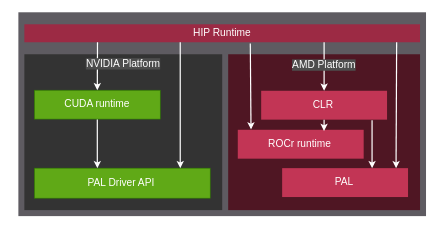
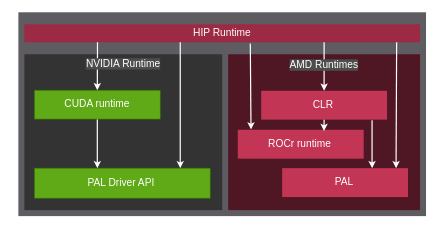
  <mxCell id="0" />
  <mxCell id="1" parent="0" />
  <mxCell id="2" value="" style="rounded=0;whiteSpace=wrap;html=1;fillColor=#5E5B61;fontColor=#FFFFFF;strokeColor=none;spacing=0;" parent="1" vertex="1"><mxGeometry y="20" width="680" height="340" as="geometry" x="30" /></mxCell>
  <mxCell id="3" value="Runtimes" style="text;strokeColor=none;fillColor=none;align=center;verticalAlign=middle;rounded=0;fontFamily=Helvetica;fontSize=17;fontColor=#FFFFFF;" parent="1" vertex="1"><mxGeometry x="20" y="40" width="610" height="30" as="geometry" /></mxCell>
  <mxCell id="4" value="" style="rounded=0;whiteSpace=wrap;html=1;fillColor=#9C2A44;fontColor=#FFFFFF;strokeColor=none;" parent="1" vertex="1"><mxGeometry x="40" y="40" width="660" height="30" as="geometry" /></mxCell>
  <mxCell id="5" value="&lt;font face=&quot;Helvetica&quot;&gt;HIP Runtime&lt;/font&gt;" style="text;html=1;strokeColor=none;fillColor=none;align=center;verticalAlign=middle;whiteSpace=wrap;rounded=0;fontSize=17;fontColor=#FFFFFF;" parent="1" vertex="1"><mxGeometry x="40" y="40" width="660" height="30" as="geometry" /></mxCell>
  <mxCell id="6" value="" style="group" parent="1" vertex="1" connectable="0"><mxGeometry x="40" y="90" width="330" height="260" as="geometry" /></mxCell>
  <mxCell id="7" value="" style="rounded=0;whiteSpace=wrap;html=1;fillColor=#333333;fontColor=#FFFFFF;strokeColor=none;" parent="6" vertex="1"><mxGeometry width="330" height="260" as="geometry" /></mxCell>
  <mxCell id="8" value="" style="group" parent="6" vertex="1" connectable="0"><mxGeometry x="16.67" y="190.003" width="293.33" height="50.107" as="geometry" /></mxCell>
  <mxCell id="9" value="" style="rounded=0;whiteSpace=wrap;html=1;fillColor=#60a917;fontColor=#ffffff;strokeColor=#2D7600;" parent="8" vertex="1"><mxGeometry width="293.33" height="50.107" as="geometry" /></mxCell>
  <mxCell id="10" value="&lt;div&gt;PAL Driver API&lt;/div&gt;" style="text;html=1;strokeColor=none;fillColor=none;align=center;verticalAlign=middle;whiteSpace=wrap;rounded=0;fontSize=17;fontColor=#FFFFFF;" parent="8" vertex="1"><mxGeometry x="10.964" y="8.351" width="266.799" height="33.405" as="geometry" /></mxCell>
  <mxCell id="11" value="" style="endArrow=classic;startArrow=none;html=1;rounded=0;strokeWidth=2;startFill=0;exitX=0.5;exitY=1;exitDx=0;exitDy=0;entryX=0.358;entryY=0;entryDx=0;entryDy=0;entryPerimeter=0;strokeColor=#FFFFFF;" edge="1" parent="6" source="13" target="9"><mxGeometry width="50" height="50" relative="1" as="geometry"><mxPoint x="103.335" y="108.22" as="sourcePoint" /><mxPoint x="85" y="145.6" as="targetPoint" /></mxGeometry></mxCell>
  <mxCell id="12" value="" style="group" vertex="1" connectable="0" parent="6"><mxGeometry x="16.67" y="60" width="210" height="48.18" as="geometry" /></mxCell>
  <mxCell id="13" value="" style="rounded=0;whiteSpace=wrap;html=1;fillColor=#60a917;fontColor=#ffffff;strokeColor=#2D7600;" vertex="1" parent="12"><mxGeometry width="210.0" height="48.18" as="geometry" /></mxCell>
  <mxCell id="14" value="&lt;div&gt;CUDA runtime&lt;/div&gt;" style="text;html=1;strokeColor=none;fillColor=none;align=center;verticalAlign=middle;whiteSpace=wrap;rounded=0;fontSize=17;fontColor=#FFFFFF;" vertex="1" parent="12"><mxGeometry x="9.5" y="8.03" width="191.006" height="32.12" as="geometry" /></mxCell>
  <mxCell id="15" value="" style="endArrow=classic;startArrow=none;html=1;rounded=0;strokeWidth=2;startFill=0;strokeColor=#FFFFFF;" parent="1" edge="1"><mxGeometry width="50" height="50" relative="1" as="geometry"><mxPoint x="300" y="70" as="sourcePoint" /><mxPoint x="300" y="280" as="targetPoint" /></mxGeometry></mxCell>
  <mxCell id="16" value="" style="rounded=0;whiteSpace=wrap;html=1;fillColor=#4F1623;fontColor=#FFFFFF;strokeColor=none;" parent="1" vertex="1"><mxGeometry x="380" y="90" width="320" height="260" as="geometry" /></mxCell>
  <mxCell id="17" value="" style="group" vertex="1" connectable="0" parent="1"><mxGeometry x="396" y="216" width="210" height="48.18" as="geometry" /></mxCell>
  <mxCell id="18" value="" style="rounded=0;whiteSpace=wrap;html=1;fillColor=#C23555;fontColor=#FFFFFF;strokeColor=none;" vertex="1" parent="17"><mxGeometry width="210.0" height="48.18" as="geometry" /></mxCell>
  <mxCell id="19" value="&lt;div&gt;ROCr runtime&lt;/div&gt;" style="text;html=1;strokeColor=none;fillColor=none;align=center;verticalAlign=middle;whiteSpace=wrap;rounded=0;fontSize=17;fontColor=#FFFFFF;" vertex="1" parent="17"><mxGeometry x="7.85" y="8.03" width="191.006" height="32.12" as="geometry" /></mxCell>
  <mxCell id="20" value="" style="group" vertex="1" connectable="0" parent="1"><mxGeometry x="470" y="280" width="210" height="48.18" as="geometry" /></mxCell>
  <mxCell id="21" value="" style="rounded=0;whiteSpace=wrap;html=1;fillColor=#C23555;fontColor=#FFFFFF;strokeColor=none;" vertex="1" parent="20"><mxGeometry width="210.0" height="48.18" as="geometry" /></mxCell>
  <mxCell id="22" value="&lt;div&gt;PAL&lt;/div&gt;" style="text;html=1;strokeColor=none;fillColor=none;align=center;verticalAlign=middle;whiteSpace=wrap;rounded=0;fontSize=17;fontColor=#FFFFFF;" vertex="1" parent="20"><mxGeometry x="7.85" y="8.03" width="191.006" height="32.12" as="geometry" /></mxCell>
  <mxCell id="23" value="" style="endArrow=classic;startArrow=none;html=1;rounded=0;strokeWidth=2;startFill=0;exitX=0.571;exitY=1.064;exitDx=0;exitDy=0;exitPerimeter=0;entryX=0.105;entryY=-0.012;entryDx=0;entryDy=0;entryPerimeter=0;strokeColor=#FFFFFF;" parent="1" edge="1" target="18" source="5"><mxGeometry width="50" height="50" relative="1" as="geometry"><mxPoint x="420" y="70" as="sourcePoint" /><mxPoint x="417" y="210" as="targetPoint" /></mxGeometry></mxCell>
  <mxCell id="24" value="" style="endArrow=classic;startArrow=none;html=1;rounded=0;strokeWidth=2;startFill=0;strokeColor=#FFFFFF;" parent="1" edge="1"><mxGeometry width="50" height="50" relative="1" as="geometry"><mxPoint x="661" y="70" as="sourcePoint" /><mxPoint x="660" y="280" as="targetPoint" /></mxGeometry></mxCell>
  <mxCell id="25" value="" style="group" vertex="1" connectable="0" parent="1"><mxGeometry x="435" y="150.91" width="210" height="48.18" as="geometry" /></mxCell>
  <mxCell id="26" value="" style="rounded=0;whiteSpace=wrap;html=1;fillColor=#C23555;fontColor=#FFFFFF;strokeColor=none;" vertex="1" parent="25"><mxGeometry width="210.0" height="48.18" as="geometry" /></mxCell>
  <mxCell id="27" value="&lt;div&gt;CLR&lt;/div&gt;" style="text;html=1;strokeColor=none;fillColor=none;align=center;verticalAlign=middle;whiteSpace=wrap;rounded=0;fontSize=17;fontColor=#FFFFFF;" vertex="1" parent="25"><mxGeometry x="7.85" y="8.03" width="191.006" height="32.12" as="geometry" /></mxCell>
  <mxCell id="28" value="" style="endArrow=classic;startArrow=none;html=1;rounded=0;strokeWidth=2;startFill=0;entryX=0.5;entryY=0;entryDx=0;entryDy=0;strokeColor=#FFFFFF;" edge="1" parent="1" target="26"><mxGeometry width="50" height="50" relative="1" as="geometry"><mxPoint x="540" y="70" as="sourcePoint" /><mxPoint x="670" y="300" as="targetPoint" /></mxGeometry></mxCell>
  <mxCell id="29" value="" style="endArrow=classic;startArrow=none;html=1;rounded=0;strokeWidth=2;startFill=0;strokeColor=#FFFFFF;" edge="1" parent="1"><mxGeometry width="50" height="50" relative="1" as="geometry"><mxPoint x="620" y="200" as="sourcePoint" /><mxPoint x="620" y="280" as="targetPoint" /></mxGeometry></mxCell>
  <mxCell id="30" value="" style="endArrow=classic;startArrow=none;html=1;rounded=0;strokeWidth=2;startFill=0;exitX=0.5;exitY=1;exitDx=0;exitDy=0;entryX=0.685;entryY=0.041;entryDx=0;entryDy=0;entryPerimeter=0;strokeColor=#FFFFFF;" edge="1" parent="1" source="26" target="18"><mxGeometry width="50" height="50" relative="1" as="geometry"><mxPoint x="630" y="210" as="sourcePoint" /><mxPoint x="630" y="290" as="targetPoint" /></mxGeometry></mxCell>
  <mxCell id="31" value="" style="endArrow=classic;startArrow=none;html=1;rounded=0;strokeWidth=2;startFill=0;entryX=0.5;entryY=0;entryDx=0;entryDy=0;strokeColor=#FFFFFF;" parent="1" target="13" edge="1"><mxGeometry width="50" height="50" relative="1" as="geometry"><mxPoint x="162" y="70" as="sourcePoint" /><mxPoint x="125" y="150" as="targetPoint" /></mxGeometry></mxCell>
- <mxCell id="32" value="&lt;font face=&quot;Helvetica&quot;&gt;&lt;span style=&quot;background-color: rgb(77, 77, 77);&quot;&gt;AMD Platform&lt;/span&gt;&lt;br&gt;&lt;/font&gt;" style="text;html=1;strokeColor=none;fillColor=none;align=center;verticalAlign=middle;whiteSpace=wrap;rounded=0;fontSize=17;fontColor=#FFFFFF;" parent="1" vertex="1"><mxGeometry x="470" y="94" width="140" height="30" as="geometry" /></mxCell>
- <mxCell id="33" value="&lt;font style=&quot;background-color: rgb(77, 77, 77);&quot;&gt;NVIDIA Platform&lt;/font&gt;" style="text;html=1;strokeColor=none;fillColor=none;align=center;verticalAlign=middle;whiteSpace=wrap;rounded=0;fontSize=17;fontColor=#FFFFFF;" parent="1" vertex="1"><mxGeometry x="40" y="90" width="330" height="34.039" as="geometry" /></mxCell>
+ <mxCell id="32" value="&lt;font face=&quot;Helvetica&quot;&gt;&lt;span style=&quot;background-color: rgb(77, 77, 77);&quot;&gt;AMD Runtimes&lt;/span&gt;&lt;br&gt;&lt;/font&gt;" style="text;html=1;strokeColor=none;fillColor=none;align=center;verticalAlign=middle;whiteSpace=wrap;rounded=0;fontSize=17;fontColor=#FFFFFF;" parent="1" vertex="1"><mxGeometry x="470" y="94" width="140" height="30" as="geometry" /></mxCell>
+ <mxCell id="33" value="&lt;font style=&quot;background-color: rgb(77, 77, 77);&quot;&gt;NVIDIA Runtime&lt;/font&gt;" style="text;html=1;strokeColor=none;fillColor=none;align=center;verticalAlign=middle;whiteSpace=wrap;rounded=0;fontSize=17;fontColor=#FFFFFF;" parent="1" vertex="1"><mxGeometry x="40" y="90" width="330" height="34.039" as="geometry" /></mxCell>
